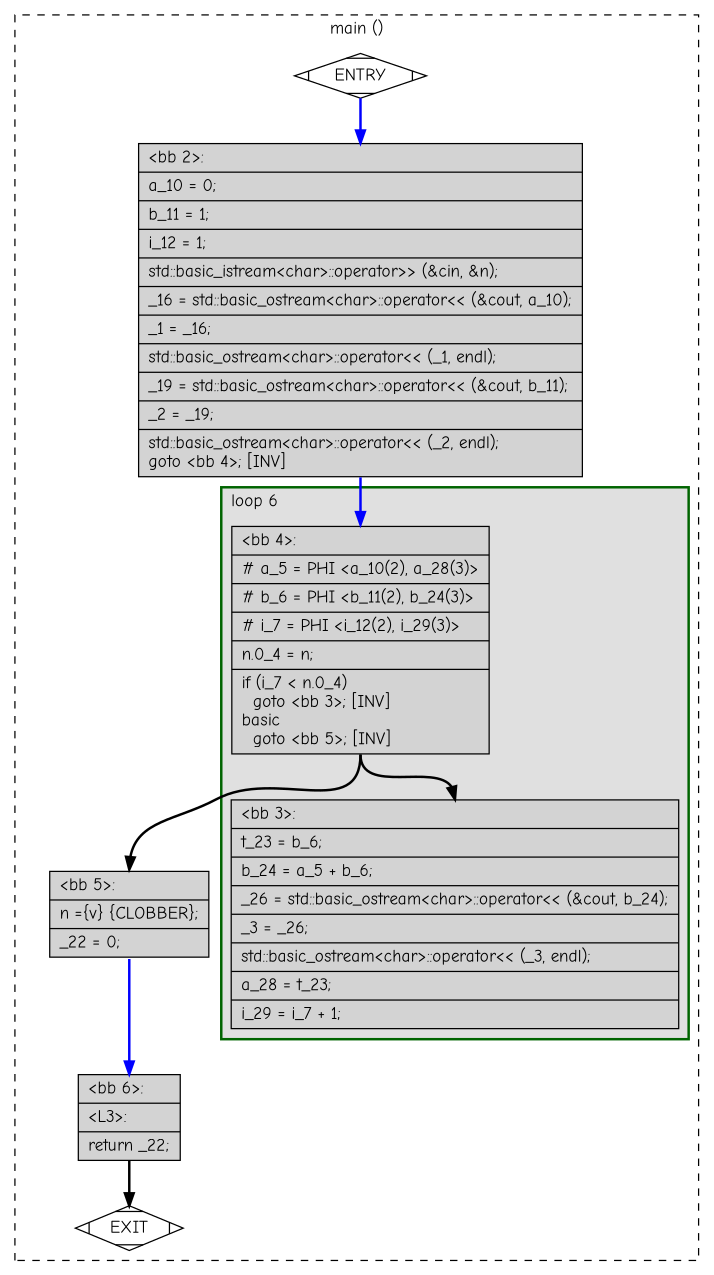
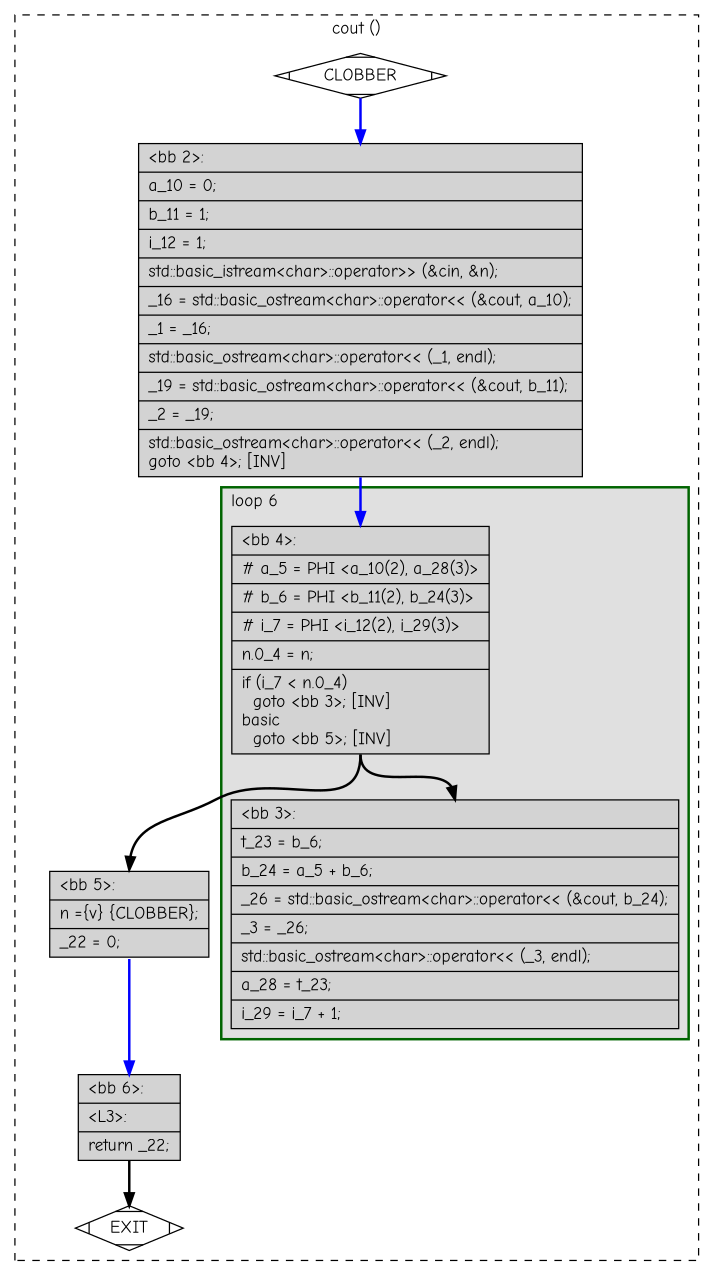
  digraph {
    fontname="Comic Neue"
    node [fillcolor=lightgrey fontname="Comic Neue" shape=record style=filled]
    edge [color=black constraint=true fontname="Comic Neue" headport=n style="solid,bold" tailport=s weight=10]
    n1 [label="{\<bb\ 4\>:\l|#\ a_5\ =\ PHI\ \<a_10(2),\ a_28(3)\>\l|#\ b_6\ =\ PHI\ \<b_11(2),\ b_24(3)\>\l|#\ i_7\ =\ PHI\ \<i_12(2),\ i_29(3)\>\l|n.0_4\ =\ n;\l|if\ (i_7\ \<\ n.0_4)\l\ \ goto\ \<bb\ 3\>;\ [INV]\lbasic\l\ \ goto\ \<bb\ 5\>;\ [INV]\l}"]
    n2 [label="{\<bb\ 3\>:\l|t_23\ =\ b_6;\l|b_24\ =\ a_5\ +\ b_6;\l|_26\ =\ std::basic_ostream\<char\>::operator\<\<\ (&cout,\ b_24);\l|_3\ =\ _26;\l|std::basic_ostream\<char\>::operator\<\<\ (_3,\ endl);\l|a_28\ =\ t_23;\l|i_29\ =\ i_7\ +\ 1;\l}"]
    n3 [label="{\<bb\ 5\>:\l|n\ =\{v\}\ \{CLOBBER\};\l|_22\ =\ 0;\l}"]
-   n4 [fillcolor=white label=ENTRY shape=Mdiamond]
+   n4 [fillcolor=white label=CLOBBER shape=Mdiamond]
    n5 [fillcolor=white label=EXIT shape=Mdiamond]
    n6 [label="{\<bb\ 2\>:\l|a_10\ =\ 0;\l|b_11\ =\ 1;\l|i_12\ =\ 1;\l|std::basic_istream\<char\>::operator\>\>\ (&cin,\ &n);\l|_16\ =\ std::basic_ostream\<char\>::operator\<\<\ (&cout,\ a_10);\l|_1\ =\ _16;\l|std::basic_ostream\<char\>::operator\<\<\ (_1,\ endl);\l|_19\ =\ std::basic_ostream\<char\>::operator\<\<\ (&cout,\ b_11);\l|_2\ =\ _19;\l|std::basic_ostream\<char\>::operator\<\<\ (_2,\ endl);\lgoto\ \<bb\ 4\>;\ [INV]\l}"]
    n7 [label="{\<bb\ 6\>:\l|\<L3\>:\l|return\ _22;\l}"]
    subgraph cluster_1 {
      color=black
-     label="main ()"
+     label="cout ()"
      style=dashed
      n3
      n4
      n5
      n6
      n7
      subgraph cluster_2 {
        color=darkgreen
        fillcolor=grey88
        label="loop 6"
        labeljust=l
        penwidth=2
        style=filled
        n1
        n2
      }
    }
    n1 -> n2
    n1 -> n3
    n3 -> n7 [color=blue weight=100]
    n4 -> n5 [style=invis color="" weight=""]
    n4 -> n6 [color=blue weight=100]
    n6 -> n1 [color=blue weight=100]
    n7 -> n5
  }
